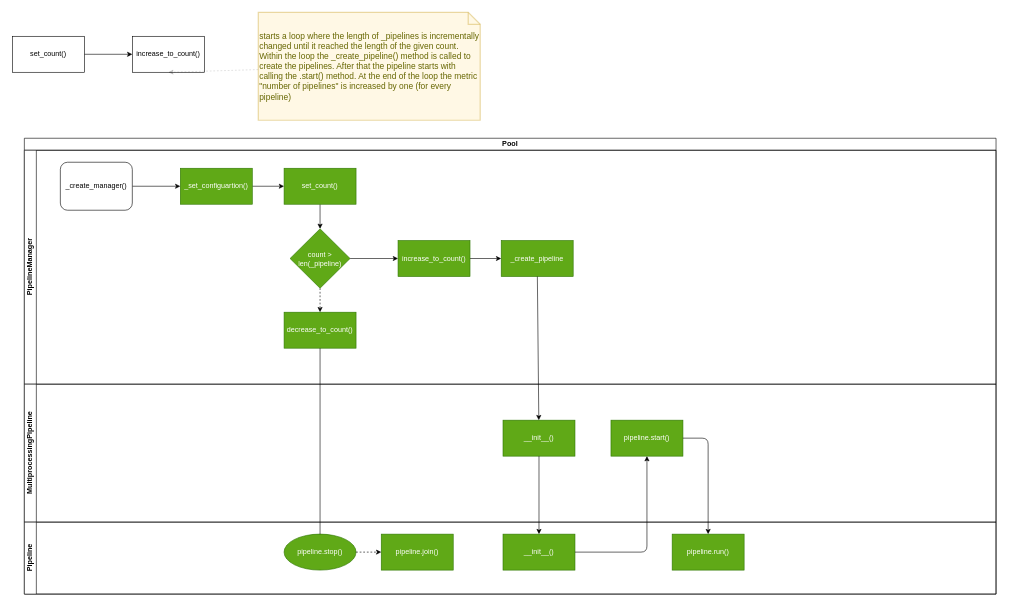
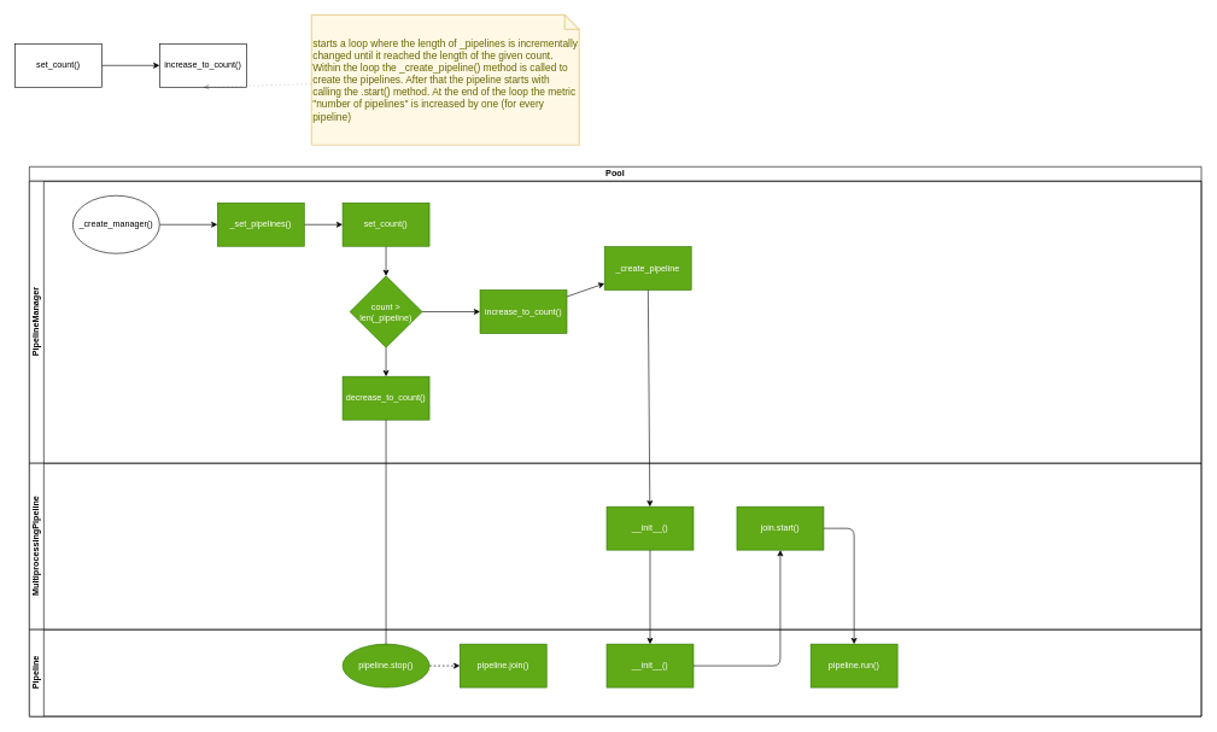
  <mxCell id="0" />
  <mxCell id="1" parent="0" />
  <mxCell id="2" value="" style="edgeStyle=none;html=1;" parent="1" source="3" target="4" edge="1"><mxGeometry relative="1" as="geometry" /></mxCell>
  <mxCell id="3" value="set_count()" style="rounded=0;whiteSpace=wrap;html=1;" parent="1" vertex="1"><mxGeometry x="20" y="60" width="120" height="60" as="geometry" /></mxCell>
  <mxCell id="4" value="increase_to_count()" style="whiteSpace=wrap;html=1;rounded=0;" parent="1" vertex="1"><mxGeometry x="220" y="60" width="120" height="60" as="geometry" /></mxCell>
  <mxCell id="5" style="edgeStyle=none;html=1;entryX=0.5;entryY=1;entryDx=0;entryDy=0;dashed=1;opacity=20;" parent="1" source="6" target="4" edge="1"><mxGeometry relative="1" as="geometry" /></mxCell>
  <mxCell id="6" value="starts a loop where the length of _pipelines is incrementally changed until it reached the length of the given count. Within the loop the _create_pipeline() method is called to create the pipelines. After that the pipeline starts with calling the .start() method. At the end of the loop the metric &quot;number of pipelines&quot; is increased by one (for every pipeline)" style="shape=note;strokeWidth=2;fontSize=14;size=20;whiteSpace=wrap;html=1;fillColor=#fff2cc;strokeColor=#d6b656;fontColor=#666600;align=left;opacity=50;" parent="1" vertex="1"><mxGeometry x="430" y="20" width="370" height="180" as="geometry" /></mxCell>
  <mxCell id="7" value="Pool" style="swimlane;html=1;childLayout=stackLayout;resizeParent=1;resizeParentMax=0;horizontal=1;startSize=20;horizontalStack=0;whiteSpace=wrap;" vertex="1" parent="1"><mxGeometry x="40" y="230" width="1620" height="760" as="geometry" /></mxCell>
  <mxCell id="8" value="PipelineManager" style="swimlane;html=1;startSize=20;horizontal=0;" vertex="1" parent="7"><mxGeometry y="20" width="1620" height="390" as="geometry" /></mxCell>
  <mxCell id="9" value="" style="edgeStyle=none;html=1;" edge="1" parent="8" source="10" target="12"><mxGeometry relative="1" as="geometry" /></mxCell>
- <mxCell id="10" value="_create_manager()" style="whiteSpace=wrap;html=1;rounded=1;" vertex="1" parent="8"><mxGeometry x="60" y="20" width="120" height="80" as="geometry" /></mxCell>
+ <mxCell id="10" value="_create_manager()" style="ellipse;whiteSpace=wrap;html=1;" vertex="1" parent="8"><mxGeometry x="60" y="20" width="120" height="80" as="geometry" /></mxCell>
  <mxCell id="11" value="" style="edgeStyle=none;html=1;" edge="1" parent="8" source="12" target="14"><mxGeometry relative="1" as="geometry" /></mxCell>
- <mxCell id="12" value="_set_configuartion()" style="whiteSpace=wrap;html=1;fillColor=#60a917;fontColor=#ffffff;strokeColor=#2D7600;" vertex="1" parent="8"><mxGeometry x="260" y="30" width="120" height="60" as="geometry" /></mxCell>
+ <mxCell id="12" value="_set_pipelines()" style="whiteSpace=wrap;html=1;fillColor=#60a917;fontColor=#ffffff;strokeColor=#2D7600;" vertex="1" parent="8"><mxGeometry x="260" y="30" width="120" height="60" as="geometry" /></mxCell>
  <mxCell id="13" value="" style="edgeStyle=none;html=1;" edge="1" parent="8" source="14" target="17"><mxGeometry relative="1" as="geometry" /></mxCell>
  <mxCell id="14" value="set_count()" style="whiteSpace=wrap;html=1;fillColor=#60a917;fontColor=#ffffff;strokeColor=#2D7600;" vertex="1" parent="8"><mxGeometry x="433" y="30" width="120" height="60" as="geometry" /></mxCell>
- <mxCell id="15" value="" style="edgeStyle=none;html=1;dashed=1;" edge="1" parent="8" source="17" target="18"><mxGeometry relative="1" as="geometry" /></mxCell>
+ <mxCell id="15" value="" style="edgeStyle=none;html=1;" edge="1" parent="8" source="17" target="18"><mxGeometry relative="1" as="geometry" /></mxCell>
  <mxCell id="16" value="" style="edgeStyle=none;html=1;" edge="1" parent="8" source="17" target="20"><mxGeometry relative="1" as="geometry" /></mxCell>
  <mxCell id="17" value="count &amp;gt; len(_pipeline)" style="rhombus;whiteSpace=wrap;html=1;fillColor=#60a917;fontColor=#ffffff;strokeColor=#2D7600;" vertex="1" parent="8"><mxGeometry x="443" y="131" width="100" height="99" as="geometry" /></mxCell>
  <mxCell id="18" value="decrease_to_count()" style="whiteSpace=wrap;html=1;fillColor=#60a917;fontColor=#ffffff;strokeColor=#2D7600;" vertex="1" parent="8"><mxGeometry x="433" y="270" width="120" height="60" as="geometry" /></mxCell>
  <mxCell id="19" value="" style="edgeStyle=none;html=1;" edge="1" parent="8" source="20" target="21"><mxGeometry relative="1" as="geometry" /></mxCell>
  <mxCell id="20" value="increase_to_count()" style="whiteSpace=wrap;html=1;fillColor=#60a917;fontColor=#ffffff;strokeColor=#2D7600;" vertex="1" parent="8"><mxGeometry x="623" y="150.5" width="120" height="60" as="geometry" /></mxCell>
- <mxCell id="21" value="_create_pipeline" style="whiteSpace=wrap;html=1;fillColor=#60a917;fontColor=#ffffff;strokeColor=#2D7600;" vertex="1" parent="8"><mxGeometry x="795" y="150.5" width="120" height="60" as="geometry" /></mxCell>
+ <mxCell id="21" value="_create_pipeline" style="whiteSpace=wrap;html=1;fillColor=#60a917;fontColor=#ffffff;strokeColor=#2D7600;" vertex="1" parent="8"><mxGeometry x="795" y="90.5" width="120" height="60" as="geometry" /></mxCell>
  <mxCell id="22" value="MultiprocessingPipeline" style="swimlane;html=1;startSize=20;horizontal=0;" vertex="1" parent="7"><mxGeometry y="410" width="1620" height="230" as="geometry" /></mxCell>
  <mxCell id="23" value="__init__()" style="whiteSpace=wrap;html=1;fillColor=#60a917;fontColor=#ffffff;strokeColor=#2D7600;" vertex="1" parent="22"><mxGeometry x="798" y="60" width="120" height="60" as="geometry" /></mxCell>
- <mxCell id="24" value="pipeline.start()" style="whiteSpace=wrap;html=1;fillColor=#60a917;fontColor=#ffffff;strokeColor=#2D7600;" vertex="1" parent="22"><mxGeometry x="978" y="60" width="120" height="60" as="geometry" /></mxCell>
+ <mxCell id="24" value="join.start()" style="whiteSpace=wrap;html=1;fillColor=#60a917;fontColor=#ffffff;strokeColor=#2D7600;" vertex="1" parent="22"><mxGeometry x="978" y="60" width="120" height="60" as="geometry" /></mxCell>
  <mxCell id="25" value="Pipeline" style="swimlane;html=1;startSize=20;horizontal=0;" vertex="1" parent="7"><mxGeometry y="640" width="1620" height="120" as="geometry" /></mxCell>
  <mxCell id="26" value="pipeline.join()" style="whiteSpace=wrap;html=1;rounded=0;fillColor=#60a917;fontColor=#ffffff;strokeColor=#2D7600;" vertex="1" parent="25"><mxGeometry x="595" y="20" width="120" height="60" as="geometry" /></mxCell>
  <mxCell id="27" value="pipeline.stop()" style="ellipse;whiteSpace=wrap;html=1;fillColor=#60a917;fontColor=#ffffff;strokeColor=#2D7600;" vertex="1" parent="25"><mxGeometry x="433" y="20" width="120" height="60" as="geometry" /></mxCell>
  <mxCell id="28" value="" style="edgeStyle=none;html=1;dashed=1;" edge="1" parent="25" source="27" target="26"><mxGeometry relative="1" as="geometry" /></mxCell>
  <mxCell id="29" value="__init__()" style="whiteSpace=wrap;html=1;fillColor=#60a917;fontColor=#ffffff;strokeColor=#2D7600;" vertex="1" parent="25"><mxGeometry x="798" y="20" width="120" height="60" as="geometry" /></mxCell>
  <mxCell id="30" value="pipeline.run()" style="whiteSpace=wrap;html=1;fillColor=#60a917;fontColor=#ffffff;strokeColor=#2D7600;" vertex="1" parent="25"><mxGeometry x="1080" y="20" width="120" height="60" as="geometry" /></mxCell>
  <mxCell id="31" style="edgeStyle=none;html=1;endArrow=none;" edge="1" parent="7" source="18" target="27"><mxGeometry relative="1" as="geometry"><mxPoint x="673" y="630" as="targetPoint" /></mxGeometry></mxCell>
  <mxCell id="32" value="" style="edgeStyle=none;html=1;" edge="1" parent="7" source="21" target="23"><mxGeometry relative="1" as="geometry" /></mxCell>
  <mxCell id="33" value="" style="edgeStyle=none;html=1;" edge="1" parent="7" source="23" target="29"><mxGeometry relative="1" as="geometry" /></mxCell>
  <mxCell id="34" value="" style="edgeStyle=orthogonalEdgeStyle;html=1;" edge="1" parent="7" source="29" target="24"><mxGeometry relative="1" as="geometry" /></mxCell>
  <mxCell id="35" value="" style="edgeStyle=orthogonalEdgeStyle;html=1;entryX=0.5;entryY=0;entryDx=0;entryDy=0;" edge="1" parent="7" source="24" target="30"><mxGeometry relative="1" as="geometry"><Array as="points"><mxPoint x="1140" y="500" /></Array></mxGeometry></mxCell>
